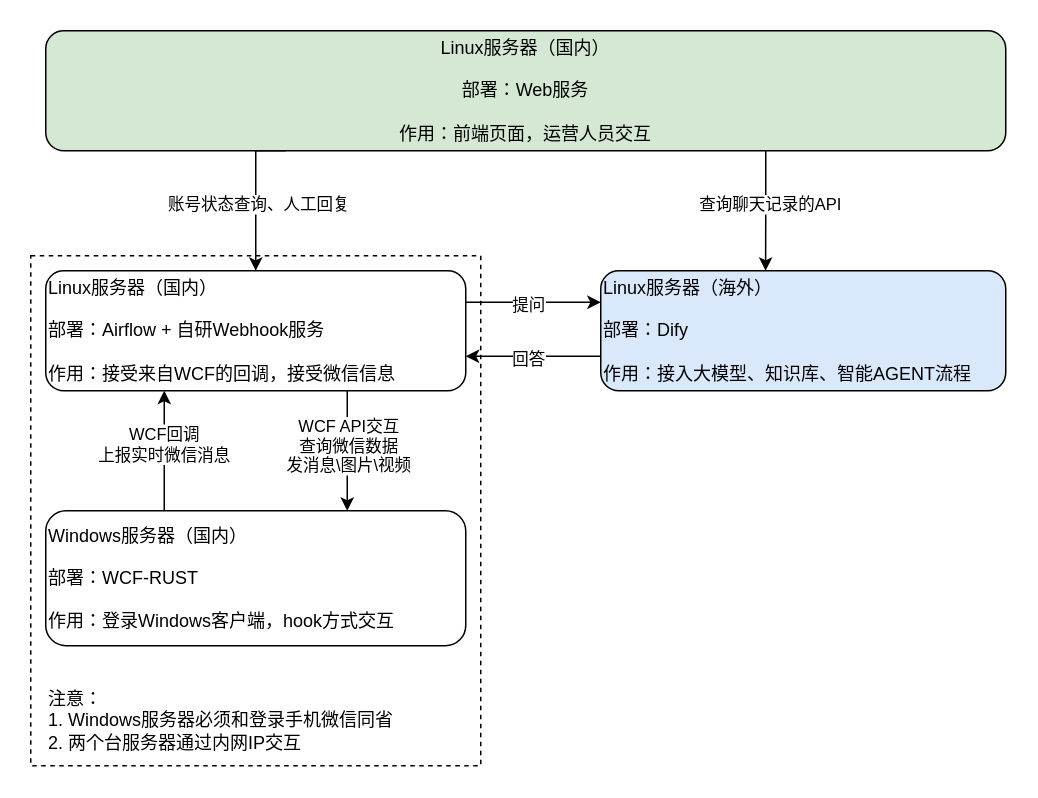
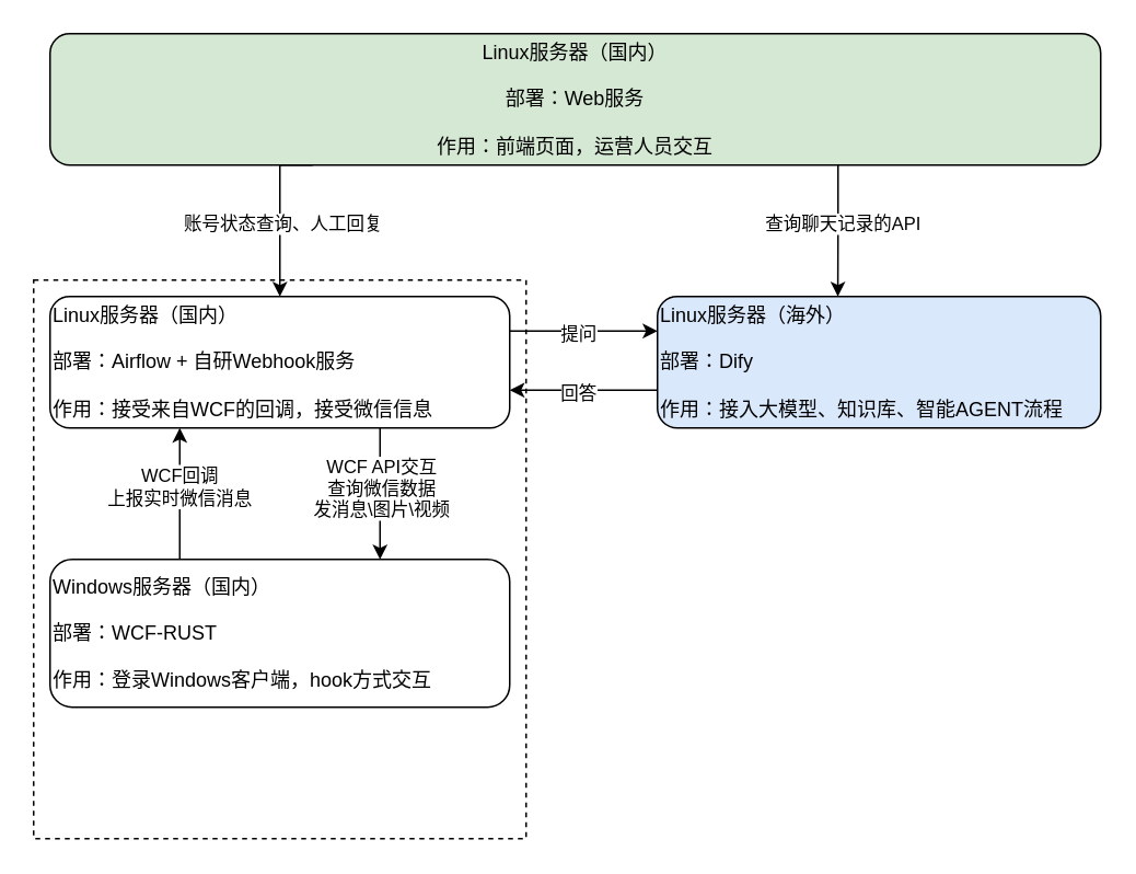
  <mxCell id="0" />
  <mxCell id="1" parent="0" />
  <mxCell id="2" value="" style="rounded=0;whiteSpace=wrap;html=1;fillColor=none;dashed=1;align=left;" vertex="1" parent="1"><mxGeometry x="20" y="170" width="300" height="340" as="geometry" /></mxCell>
  <mxCell id="3" style="edgeStyle=orthogonalEdgeStyle;rounded=0;orthogonalLoop=1;jettySize=auto;html=1;exitX=0.5;exitY=0;exitDx=0;exitDy=0;entryX=0.5;entryY=1;entryDx=0;entryDy=0;align=left;" edge="1" parent="1"><mxGeometry relative="1" as="geometry"><mxPoint x="109" y="340" as="sourcePoint" /><mxPoint x="109" y="260" as="targetPoint" /></mxGeometry></mxCell>
  <mxCell id="4" value="WCF回调&lt;div&gt;上报实时微信消息&lt;/div&gt;" style="edgeLabel;html=1;align=center;verticalAlign=middle;resizable=0;points=[];" vertex="1" connectable="0" parent="3"><mxGeometry y="1" relative="1" as="geometry"><mxPoint y="-5" as="offset" /></mxGeometry></mxCell>
  <mxCell id="5" value="Windows服务器（国内）&lt;div&gt;&lt;br&gt;&lt;div&gt;部署：WCF-RUST&lt;/div&gt;&lt;/div&gt;&lt;div&gt;&lt;br&gt;&lt;/div&gt;&lt;div&gt;作用：登录Windows客户端，hook方式交互&lt;/div&gt;" style="rounded=1;whiteSpace=wrap;html=1;align=left;" vertex="1" parent="1"><mxGeometry x="30" y="340" width="280" height="90" as="geometry" /></mxCell>
  <mxCell id="6" style="edgeStyle=orthogonalEdgeStyle;rounded=0;orthogonalLoop=1;jettySize=auto;html=1;exitX=1;exitY=0.5;exitDx=0;exitDy=0;entryX=0;entryY=0.5;entryDx=0;entryDy=0;" edge="1" parent="1"><mxGeometry relative="1" as="geometry"><mxPoint x="310" y="201" as="sourcePoint" /><mxPoint x="400" y="201" as="targetPoint" /></mxGeometry></mxCell>
  <mxCell id="7" value="提问" style="edgeLabel;html=1;align=center;verticalAlign=middle;resizable=0;points=[];" vertex="1" connectable="0" parent="6"><mxGeometry x="-0.089" y="-1" relative="1" as="geometry"><mxPoint as="offset" /></mxGeometry></mxCell>
  <mxCell id="8" style="edgeStyle=orthogonalEdgeStyle;rounded=0;orthogonalLoop=1;jettySize=auto;html=1;exitX=0.75;exitY=1;exitDx=0;exitDy=0;entryX=0.75;entryY=0;entryDx=0;entryDy=0;" edge="1" parent="1"><mxGeometry relative="1" as="geometry"><mxPoint x="231" y="260" as="sourcePoint" /><mxPoint x="231" y="340" as="targetPoint" /></mxGeometry></mxCell>
  <mxCell id="9" value="WCF API交互&lt;div&gt;查询微信数据&lt;br&gt;&lt;div&gt;发消息\图片\视频&lt;/div&gt;&lt;/div&gt;" style="edgeLabel;html=1;align=center;verticalAlign=middle;resizable=0;points=[];" vertex="1" connectable="0" parent="8"><mxGeometry x="-0.1" relative="1" as="geometry"><mxPoint as="offset" /></mxGeometry></mxCell>
  <mxCell id="10" value="Linux服务器（国内）&lt;div&gt;&lt;br&gt;&lt;/div&gt;&lt;div&gt;部署：Airflow + 自研Webhook服务&lt;/div&gt;&lt;div&gt;&lt;br&gt;&lt;/div&gt;&lt;div&gt;作用：接受来自WCF的回调，接受微信信息&lt;/div&gt;" style="rounded=1;whiteSpace=wrap;html=1;align=left;" vertex="1" parent="1"><mxGeometry x="30" y="180" width="280" height="80" as="geometry" /></mxCell>
  <mxCell id="11" style="edgeStyle=orthogonalEdgeStyle;rounded=0;orthogonalLoop=1;jettySize=auto;html=1;exitX=0;exitY=0.75;exitDx=0;exitDy=0;entryX=1;entryY=0.75;entryDx=0;entryDy=0;" edge="1" parent="1"><mxGeometry relative="1" as="geometry"><mxPoint x="400" y="237" as="sourcePoint" /><mxPoint x="310" y="237" as="targetPoint" /></mxGeometry></mxCell>
  <mxCell id="12" value="回答" style="edgeLabel;html=1;align=center;verticalAlign=middle;resizable=0;points=[];" vertex="1" connectable="0" parent="11"><mxGeometry x="0.089" y="1" relative="1" as="geometry"><mxPoint as="offset" /></mxGeometry></mxCell>
  <mxCell id="13" value="Linux服务器（海外）&lt;div&gt;&lt;br&gt;&lt;/div&gt;&lt;div&gt;部署：Dify&lt;/div&gt;&lt;div&gt;&lt;br&gt;&lt;/div&gt;&lt;div&gt;作用：接入大模型、知识库、智能AGENT流程&lt;/div&gt;" style="rounded=1;whiteSpace=wrap;html=1;align=left;fillColor=#dae8fc;" vertex="1" parent="1"><mxGeometry x="400" y="180" width="270" height="80" as="geometry" /></mxCell>
- <mxCell id="14" value="&lt;div style=&quot;&quot;&gt;&lt;span style=&quot;background-color: transparent; color: light-dark(rgb(0, 0, 0), rgb(255, 255, 255));&quot;&gt;注意：&lt;/span&gt;&lt;/div&gt;&lt;div&gt;&lt;div style=&quot;&quot;&gt;&lt;span style=&quot;background-color: transparent; color: light-dark(rgb(0, 0, 0), rgb(255, 255, 255));&quot;&gt;1. Windows服务器必须和登录手机微信同省&lt;/span&gt;&lt;/div&gt;&lt;div&gt;2.&amp;nbsp;&lt;span style=&quot;background-color: transparent; color: light-dark(rgb(0, 0, 0), rgb(255, 255, 255));&quot;&gt;两个台服务器&lt;/span&gt;&lt;span style=&quot;background-color: transparent; color: light-dark(rgb(0, 0, 0), rgb(255, 255, 255));&quot;&gt;通过内网IP交互&lt;/span&gt;&lt;/div&gt;&lt;/div&gt;" style="text;html=1;align=left;verticalAlign=middle;resizable=0;points=[];autosize=1;strokeColor=none;fillColor=none;" vertex="1" parent="1"><mxGeometry x="30" y="450" width="250" height="60" as="geometry" /></mxCell>
  <mxCell id="15" style="edgeStyle=orthogonalEdgeStyle;rounded=0;orthogonalLoop=1;jettySize=auto;html=1;exitX=0.25;exitY=1;exitDx=0;exitDy=0;" edge="1" parent="1" source="17" target="10"><mxGeometry relative="1" as="geometry"><Array as="points"><mxPoint x="170" y="100" /></Array></mxGeometry></mxCell>
  <mxCell id="16" value="账号状态查询、人工回复" style="edgeLabel;html=1;align=center;verticalAlign=middle;resizable=0;points=[];" vertex="1" connectable="0" parent="15"><mxGeometry x="0.12" y="1" relative="1" as="geometry"><mxPoint as="offset" /></mxGeometry></mxCell>
  <mxCell id="17" value="Linux服务器（国内）&lt;div&gt;&lt;br&gt;&lt;/div&gt;&lt;div&gt;部署：Web服务&lt;/div&gt;&lt;div&gt;&lt;br&gt;&lt;/div&gt;&lt;div&gt;作用：前端页面，运营人员交互&lt;/div&gt;" style="rounded=1;whiteSpace=wrap;html=1;fillColor=#d5e8d4;" vertex="1" parent="1"><mxGeometry x="30" y="20" width="640" height="80" as="geometry" /></mxCell>
  <mxCell id="18" style="edgeStyle=orthogonalEdgeStyle;rounded=0;orthogonalLoop=1;jettySize=auto;html=1;exitX=0.75;exitY=1;exitDx=0;exitDy=0;entryX=0.407;entryY=0;entryDx=0;entryDy=0;entryPerimeter=0;" edge="1" parent="1" source="17" target="13"><mxGeometry relative="1" as="geometry" /></mxCell>
  <mxCell id="19" value="查询聊天记录的API" style="edgeLabel;html=1;align=center;verticalAlign=middle;resizable=0;points=[];" vertex="1" connectable="0" parent="18"><mxGeometry x="-0.126" y="2" relative="1" as="geometry"><mxPoint as="offset" /></mxGeometry></mxCell>
